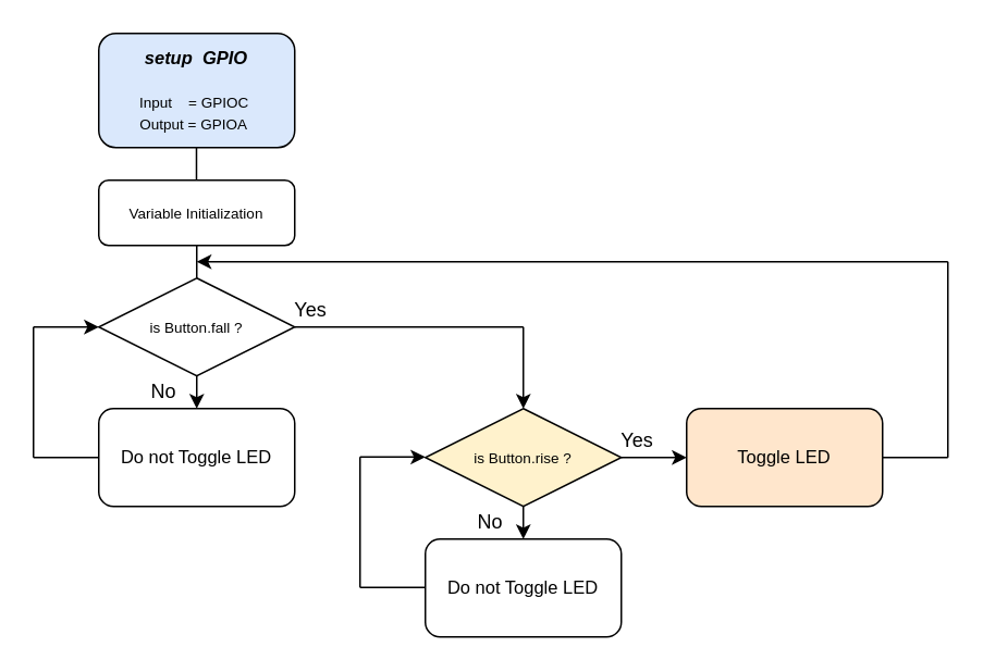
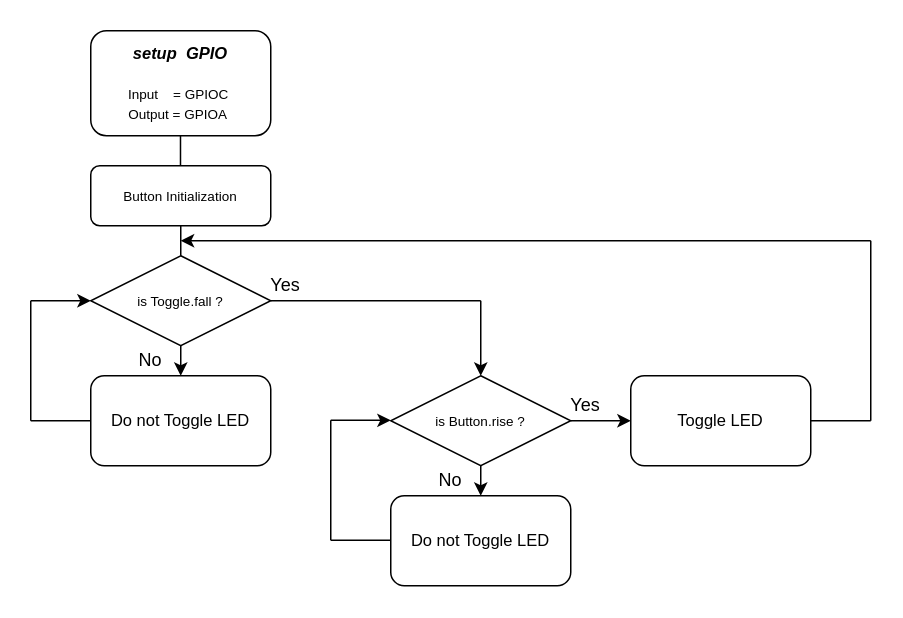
  <mxCell id="0" />
  <mxCell id="1" parent="0" />
- <mxCell id="2" value="&lt;font&gt;&lt;font style=&quot;font-size: 11px&quot;&gt;&lt;b style=&quot;font-size: 11px&quot;&gt;&lt;i style=&quot;font-size: 11px&quot;&gt;setup&amp;nbsp; GPIO&lt;br&gt;&lt;br&gt;&lt;/i&gt;&lt;/b&gt;&lt;/font&gt;&lt;font style=&quot;font-size: 9px&quot;&gt;Input&amp;nbsp; &amp;nbsp; = GPIOC&amp;nbsp;&lt;br&gt;Output = GPIOA&lt;/font&gt;&lt;/font&gt;&lt;font style=&quot;font-size: 11px&quot;&gt;&amp;nbsp;&lt;br&gt;&lt;/font&gt;" style="rounded=1;whiteSpace=wrap;html=1;fontSize=11;glass=0;strokeWidth=1;shadow=0;fillColor=#dae8fc;" vertex="1" parent="1"><mxGeometry x="60" y="20" width="120" height="70" as="geometry" /></mxCell>
+ <mxCell id="2" value="&lt;font&gt;&lt;font style=&quot;font-size: 11px&quot;&gt;&lt;b style=&quot;font-size: 11px&quot;&gt;&lt;i style=&quot;font-size: 11px&quot;&gt;setup&amp;nbsp; GPIO&lt;br&gt;&lt;br&gt;&lt;/i&gt;&lt;/b&gt;&lt;/font&gt;&lt;font style=&quot;font-size: 9px&quot;&gt;Input&amp;nbsp; &amp;nbsp; = GPIOC&amp;nbsp;&lt;br&gt;Output = GPIOA&lt;/font&gt;&lt;/font&gt;&lt;font style=&quot;font-size: 11px&quot;&gt;&amp;nbsp;&lt;br&gt;&lt;/font&gt;" style="rounded=1;whiteSpace=wrap;html=1;fontSize=11;glass=0;strokeWidth=1;shadow=0;" vertex="1" parent="1"><mxGeometry x="60" y="20" width="120" height="70" as="geometry" /></mxCell>
  <mxCell id="3" value="" style="endArrow=none;html=1;" edge="1" parent="1"><mxGeometry width="50" height="50" relative="1" as="geometry"><mxPoint x="120" y="170" as="sourcePoint" /><mxPoint x="120" y="150" as="targetPoint" /></mxGeometry></mxCell>
- <mxCell id="4" value="&lt;font style=&quot;font-size: 9px&quot;&gt;is Button.fall ?&lt;/font&gt;" style="rhombus;whiteSpace=wrap;html=1;" vertex="1" parent="1"><mxGeometry x="60" y="170" width="120" height="60" as="geometry" /></mxCell>
+ <mxCell id="4" value="&lt;font style=&quot;font-size: 9px&quot;&gt;is Toggle.fall ?&lt;/font&gt;" style="rhombus;whiteSpace=wrap;html=1;" vertex="1" parent="1"><mxGeometry x="60" y="170" width="120" height="60" as="geometry" /></mxCell>
  <mxCell id="5" value="&lt;font style=&quot;font-size: 11px&quot;&gt;Do not Toggle LED&lt;br&gt;&lt;/font&gt;" style="rounded=1;whiteSpace=wrap;html=1;fontSize=11;glass=0;strokeWidth=1;shadow=0;" vertex="1" parent="1"><mxGeometry x="60" y="250" width="120" height="60" as="geometry" /></mxCell>
  <mxCell id="6" value="" style="endArrow=none;html=1;" edge="1" parent="1"><mxGeometry width="50" height="50" relative="1" as="geometry"><mxPoint x="119.83" y="110" as="sourcePoint" /><mxPoint x="119.83" y="90" as="targetPoint" /></mxGeometry></mxCell>
- <mxCell id="7" value="&lt;font&gt;&lt;span style=&quot;font-weight: normal&quot;&gt;&lt;font style=&quot;font-size: 9px&quot;&gt;Variable Initialization&lt;/font&gt;&lt;/span&gt;&lt;br&gt;&lt;/font&gt;" style="rounded=1;whiteSpace=wrap;html=1;fontSize=11;glass=0;strokeWidth=1;shadow=0;fontStyle=1" vertex="1" parent="1"><mxGeometry x="60" y="110" width="120" height="40" as="geometry" /></mxCell>
+ <mxCell id="7" value="&lt;font&gt;&lt;span style=&quot;font-weight: normal&quot;&gt;&lt;font style=&quot;font-size: 9px&quot;&gt;Button Initialization&lt;/font&gt;&lt;/span&gt;&lt;br&gt;&lt;/font&gt;" style="rounded=1;whiteSpace=wrap;html=1;fontSize=11;glass=0;strokeWidth=1;shadow=0;fontStyle=1" vertex="1" parent="1"><mxGeometry x="60" y="110" width="120" height="40" as="geometry" /></mxCell>
  <mxCell id="8" value="" style="endArrow=classic;html=1;exitX=0.5;exitY=1;exitDx=0;exitDy=0;entryX=0.5;entryY=0;entryDx=0;entryDy=0;" edge="1" parent="1" source="4" target="5"><mxGeometry width="50" height="50" relative="1" as="geometry"><mxPoint x="150" y="230" as="sourcePoint" /><mxPoint x="200" y="180" as="targetPoint" /></mxGeometry></mxCell>
  <mxCell id="9" value="No" style="text;html=1;strokeColor=none;fillColor=none;align=center;verticalAlign=middle;whiteSpace=wrap;rounded=0;" vertex="1" parent="1"><mxGeometry x="80" y="230" width="40" height="20" as="geometry" /></mxCell>
- <mxCell id="10" value="&lt;font style=&quot;font-size: 9px&quot;&gt;is Button.rise ?&lt;/font&gt;" style="rhombus;whiteSpace=wrap;html=1;fillColor=#fff2cc;" vertex="1" parent="1"><mxGeometry x="260" y="250" width="120" height="60" as="geometry" /></mxCell>
+ <mxCell id="10" value="&lt;font style=&quot;font-size: 9px&quot;&gt;is Button.rise ?&lt;/font&gt;" style="rhombus;whiteSpace=wrap;html=1;" vertex="1" parent="1"><mxGeometry x="260" y="250" width="120" height="60" as="geometry" /></mxCell>
  <mxCell id="11" value="&lt;font style=&quot;font-size: 11px&quot;&gt;Do not Toggle LED&lt;br&gt;&lt;/font&gt;" style="rounded=1;whiteSpace=wrap;html=1;fontSize=11;glass=0;strokeWidth=1;shadow=0;" vertex="1" parent="1"><mxGeometry x="260" y="330" width="120" height="60" as="geometry" /></mxCell>
  <mxCell id="12" value="" style="endArrow=classic;html=1;exitX=0.5;exitY=1;exitDx=0;exitDy=0;entryX=0.5;entryY=0;entryDx=0;entryDy=0;" edge="1" parent="1" target="11"><mxGeometry width="50" height="50" relative="1" as="geometry"><mxPoint x="320" y="310" as="sourcePoint" /><mxPoint x="400" y="260" as="targetPoint" /></mxGeometry></mxCell>
  <mxCell id="13" value="No" style="text;html=1;strokeColor=none;fillColor=none;align=center;verticalAlign=middle;whiteSpace=wrap;rounded=0;" vertex="1" parent="1"><mxGeometry x="280" y="310" width="40" height="20" as="geometry" /></mxCell>
  <mxCell id="14" value="" style="endArrow=none;html=1;" edge="1" parent="1"><mxGeometry width="50" height="50" relative="1" as="geometry"><mxPoint x="20" y="280" as="sourcePoint" /><mxPoint x="60" y="280" as="targetPoint" /></mxGeometry></mxCell>
  <mxCell id="15" value="" style="endArrow=none;html=1;" edge="1" parent="1"><mxGeometry width="50" height="50" relative="1" as="geometry"><mxPoint x="20" y="280" as="sourcePoint" /><mxPoint x="20" y="200" as="targetPoint" /></mxGeometry></mxCell>
  <mxCell id="16" value="" style="endArrow=classic;html=1;entryX=0;entryY=0.5;entryDx=0;entryDy=0;" edge="1" parent="1" target="4"><mxGeometry width="50" height="50" relative="1" as="geometry"><mxPoint x="20" y="200" as="sourcePoint" /><mxPoint x="80" y="190" as="targetPoint" /></mxGeometry></mxCell>
  <mxCell id="17" value="" style="endArrow=none;html=1;exitX=1;exitY=0.5;exitDx=0;exitDy=0;" edge="1" parent="1" source="4"><mxGeometry width="50" height="50" relative="1" as="geometry"><mxPoint x="290" y="250" as="sourcePoint" /><mxPoint x="320" y="200" as="targetPoint" /></mxGeometry></mxCell>
  <mxCell id="18" value="" style="endArrow=classic;html=1;entryX=0.5;entryY=0;entryDx=0;entryDy=0;" edge="1" parent="1" target="10"><mxGeometry width="50" height="50" relative="1" as="geometry"><mxPoint x="320" y="200" as="sourcePoint" /><mxPoint x="340" y="200" as="targetPoint" /></mxGeometry></mxCell>
  <mxCell id="19" value="Yes" style="text;html=1;strokeColor=none;fillColor=none;align=center;verticalAlign=middle;whiteSpace=wrap;rounded=0;" vertex="1" parent="1"><mxGeometry x="170" y="180" width="40" height="20" as="geometry" /></mxCell>
  <mxCell id="20" value="" style="endArrow=none;html=1;" edge="1" parent="1"><mxGeometry width="50" height="50" relative="1" as="geometry"><mxPoint x="220" y="359.71" as="sourcePoint" /><mxPoint x="260" y="359.71" as="targetPoint" /></mxGeometry></mxCell>
  <mxCell id="21" value="" style="endArrow=none;html=1;" edge="1" parent="1"><mxGeometry width="50" height="50" relative="1" as="geometry"><mxPoint x="220" y="359.71" as="sourcePoint" /><mxPoint x="220" y="279.71" as="targetPoint" /></mxGeometry></mxCell>
  <mxCell id="22" value="" style="endArrow=classic;html=1;entryX=0;entryY=0.5;entryDx=0;entryDy=0;" edge="1" parent="1"><mxGeometry width="50" height="50" relative="1" as="geometry"><mxPoint x="220" y="279.71" as="sourcePoint" /><mxPoint x="260" y="279.71" as="targetPoint" /></mxGeometry></mxCell>
  <mxCell id="23" value="Yes" style="text;html=1;strokeColor=none;fillColor=none;align=center;verticalAlign=middle;whiteSpace=wrap;rounded=0;" vertex="1" parent="1"><mxGeometry x="370" y="260" width="40" height="20" as="geometry" /></mxCell>
  <mxCell id="24" value="" style="endArrow=classic;html=1;" edge="1" parent="1"><mxGeometry width="50" height="50" relative="1" as="geometry"><mxPoint x="380" y="280" as="sourcePoint" /><mxPoint x="420" y="280" as="targetPoint" /></mxGeometry></mxCell>
- <mxCell id="25" value="&lt;font style=&quot;font-size: 11px&quot;&gt;Toggle LED&lt;br&gt;&lt;/font&gt;" style="rounded=1;whiteSpace=wrap;html=1;fontSize=11;glass=0;strokeWidth=1;shadow=0;fillColor=#ffe6cc;" vertex="1" parent="1"><mxGeometry x="420" y="250" width="120" height="60" as="geometry" /></mxCell>
+ <mxCell id="25" value="&lt;font style=&quot;font-size: 11px&quot;&gt;Toggle LED&lt;br&gt;&lt;/font&gt;" style="rounded=1;whiteSpace=wrap;html=1;fontSize=11;glass=0;strokeWidth=1;shadow=0;" vertex="1" parent="1"><mxGeometry x="420" y="250" width="120" height="60" as="geometry" /></mxCell>
  <mxCell id="26" value="" style="endArrow=none;html=1;" edge="1" parent="1"><mxGeometry width="50" height="50" relative="1" as="geometry"><mxPoint x="540" y="280" as="sourcePoint" /><mxPoint x="580" y="280" as="targetPoint" /><Array as="points"><mxPoint x="580" y="280" /></Array></mxGeometry></mxCell>
  <mxCell id="27" value="" style="endArrow=none;html=1;" edge="1" parent="1"><mxGeometry width="50" height="50" relative="1" as="geometry"><mxPoint x="580" y="280" as="sourcePoint" /><mxPoint x="580" y="160" as="targetPoint" /></mxGeometry></mxCell>
  <mxCell id="28" value="" style="endArrow=classic;html=1;" edge="1" parent="1"><mxGeometry width="50" height="50" relative="1" as="geometry"><mxPoint x="580" y="160" as="sourcePoint" /><mxPoint x="120" y="160" as="targetPoint" /></mxGeometry></mxCell>
